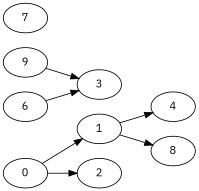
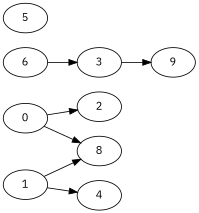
  digraph {
    fontname="IBM Plex Sans"
    rankdir=LR
    node [fontname="IBM Plex Sans"]
    edge [fontname="IBM Plex Sans"]
    0
    1
    2
    4
    8
    n6 [label=9]
    3
    6
-   7
-   0 -> 1
+   7 [label=5]
+   0 -> 8
    0 -> 2
    1 -> 4
    1 -> 8
-   n6 -> 3
+   3 -> n6
    6 -> 3
  }
